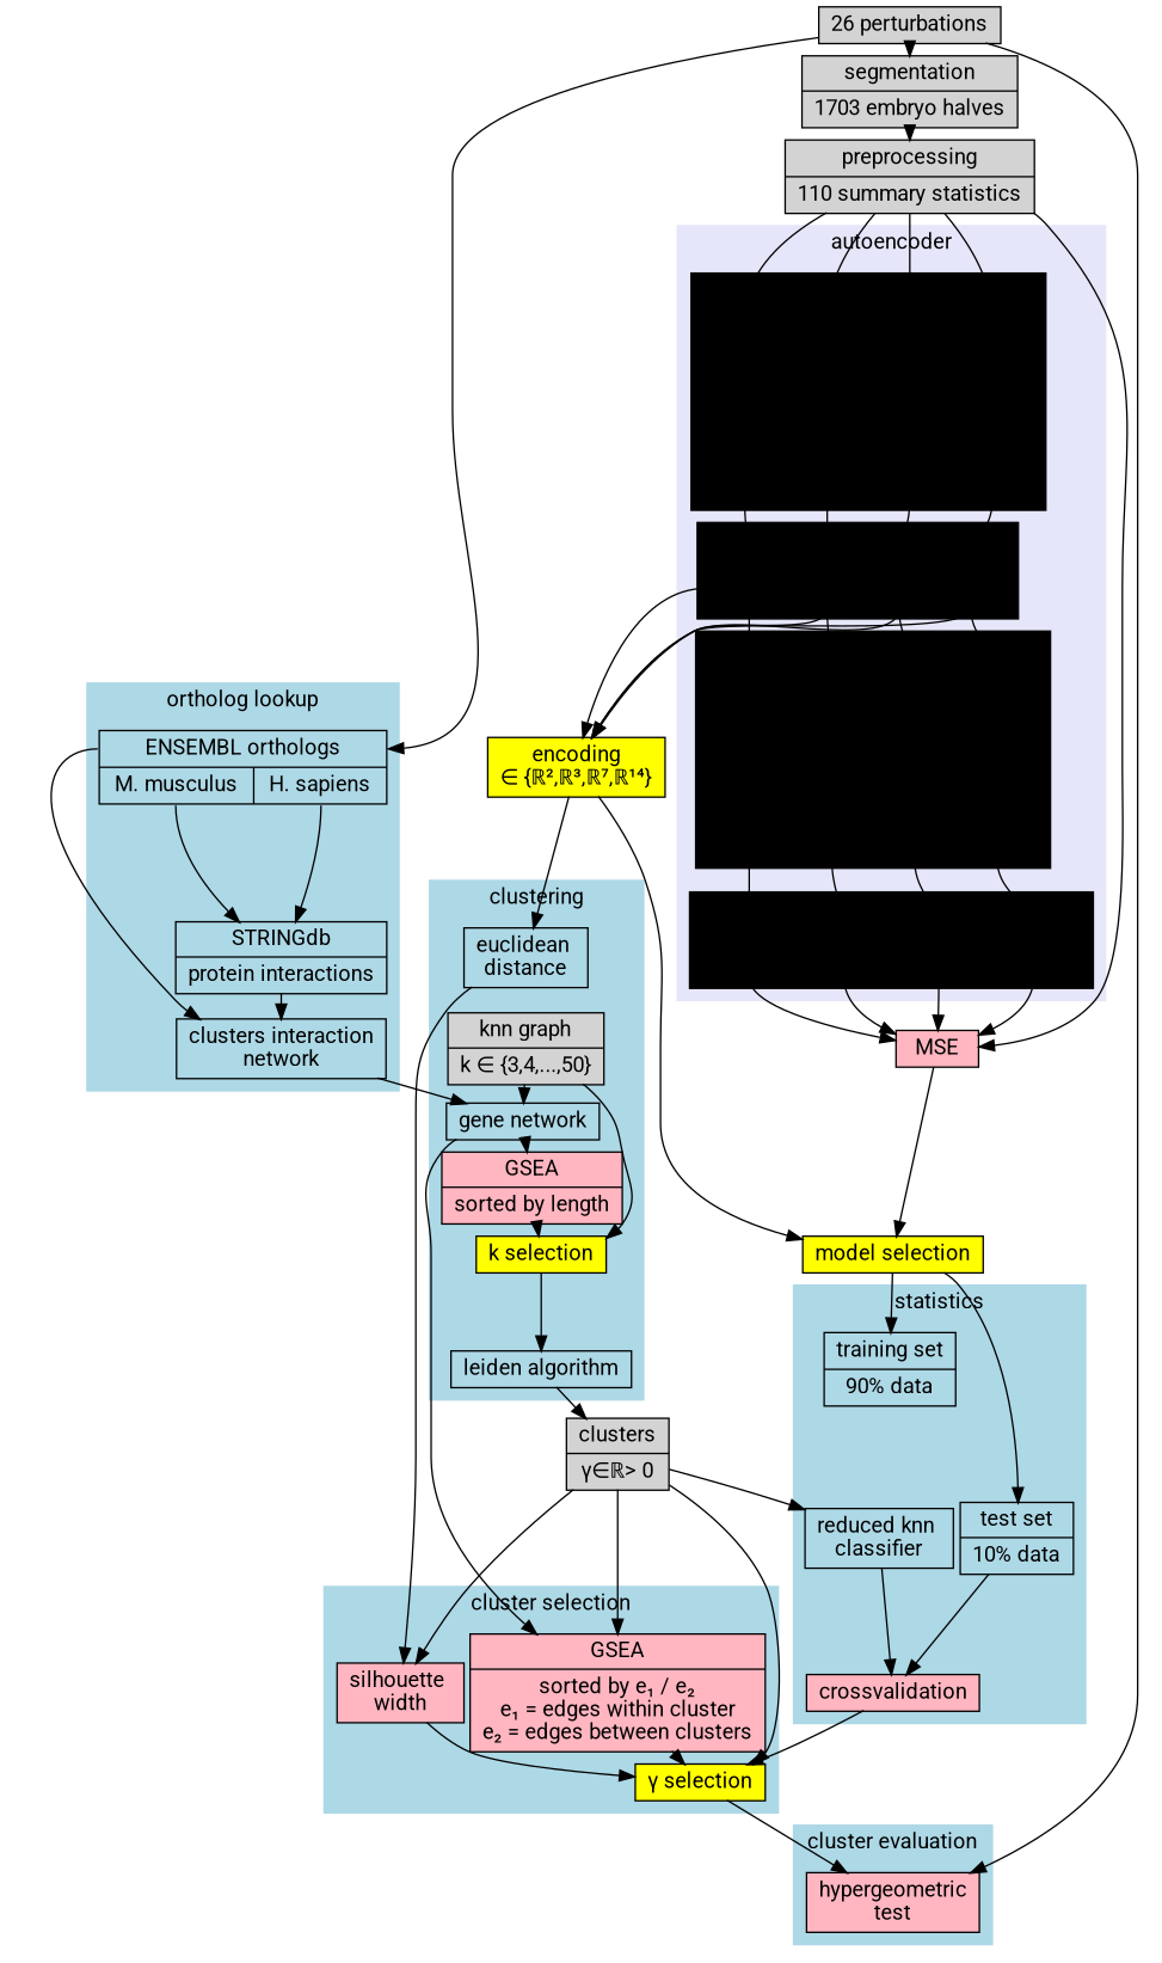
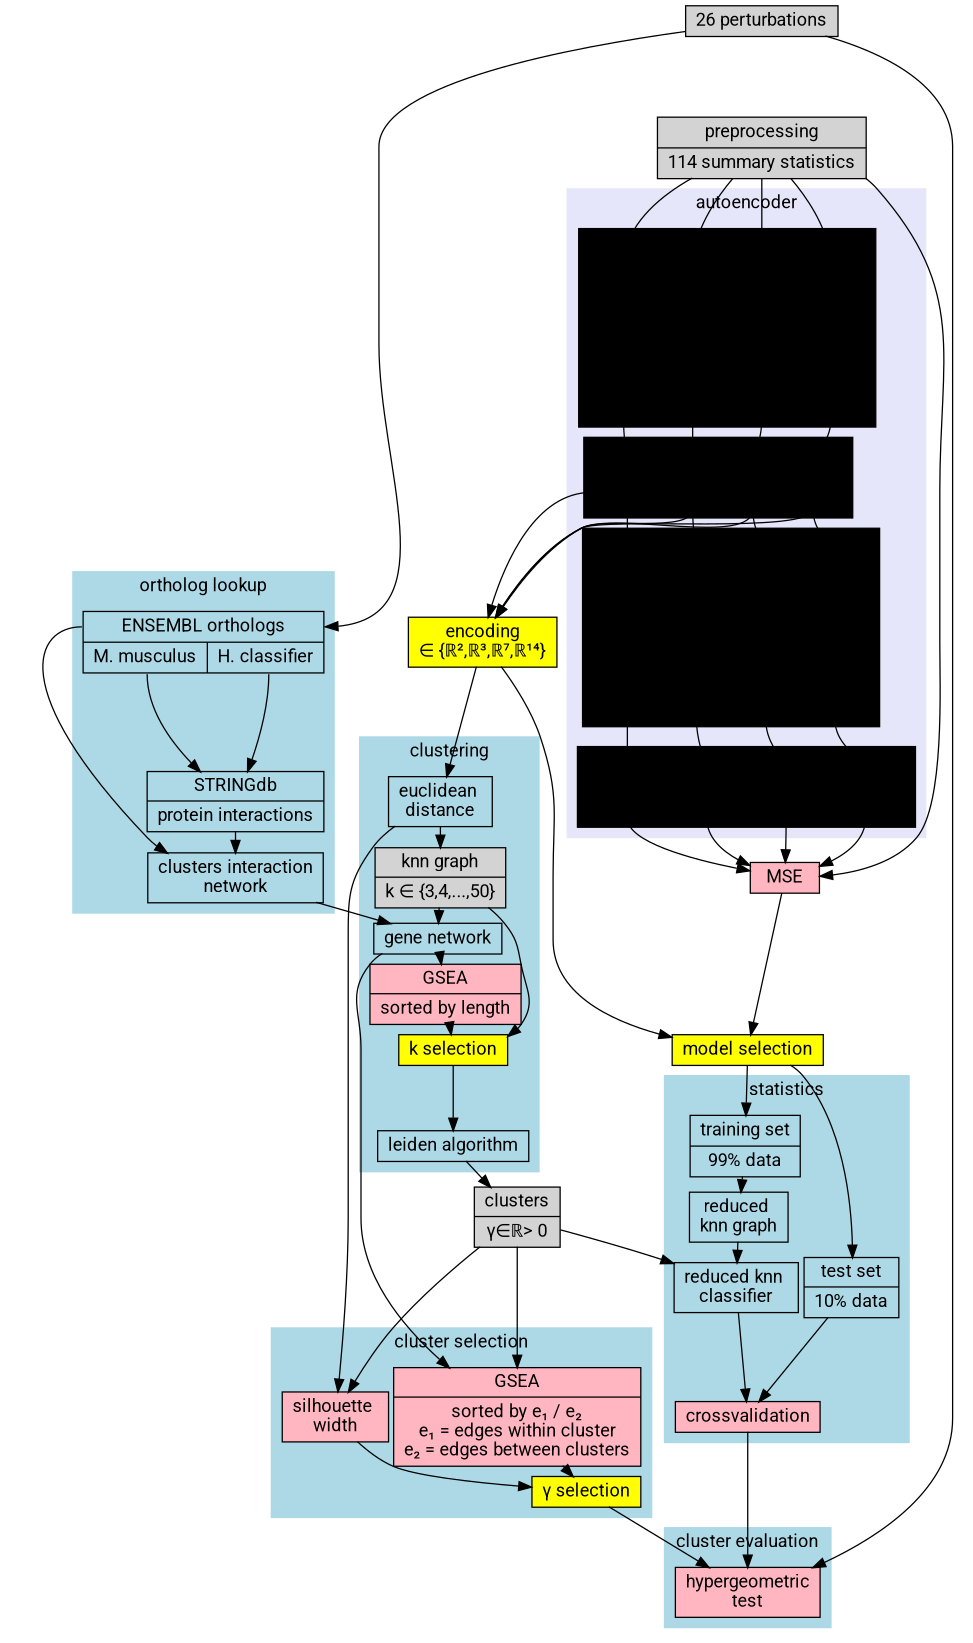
  digraph {
    fontname=Roboto
    nodesep=.05
    ranksep=0.05
    node [fontname=Roboto shape=record style=filled]
    edge [fontname=Roboto]
    n1 [fillcolor=yellow height=.1 label="model selection"]
    n2 [fillcolor=yellow height=.1 label="k selection"]
    n3 [fillcolor=yellow height=.1 label="γ selection"]
    n4 [fillcolor=lightpink height=.1 label=MSE]
    n5 [fillcolor=lightpink height=.1 label=crossvalidation]
    n6 [fillcolor=lightpink height=.1 label="silhouette \nwidth"]
    n7 [fillcolor=lightpink height=.1 label="{GSEA | sorted by length}"]
    n8 [fillcolor=lightpink height=.1 label="{GSEA | sorted by e₁ / e₂\ne₁ = edges within cluster\ne₂ = edges between clusters}"]
    n9 [fillcolor=lightpink height=.1 label="hypergeometric\ntest"]
    n10 [fillcolor=lightgrey height=.1 label="26 perturbations"]
-   n11 [fillcolor=lightgrey height=.1 label="{<a0> segmentation | 1703 embryo halves}"]
-   n12 [fillcolor=lightgrey height=.1 label="{<b0> preprocessing | 110 summary statistics}"]
+   n12 [fillcolor=lightgrey height=.1 label="{<b0> preprocessing | 114 summary statistics}"]
    n13 [fillcolor=yellow height=.1 label="encoding\n∈ \{ℝ²,ℝ³,ℝ⁷,ℝ¹⁴\}"]
    n14 [fillcolor=lightgrey height=.1 label="{knn graph | k ∈ \{3,4,...,50\}}"]
    n15 [fillcolor=lightgrey height=.1 label="{<a> clusters | <b> γ ∈ ℝ \> 0}"]
    n16 [height=.1 label="{{{<e00> n = 58 | <e10> n = 29} | {<e01> n = 58 | n = 29 | <e21> n = 14} | {<e02> n = 58 | n = 29 | n = 14 | <e32> n = 7} | {<e03> n = 58 | <e2> n = 29 | <e3> n = 14 | <e4> n = 8 | <e53> n = 4}}}" style=""]
    n17 [height=.1 label="<b0> n = 14 | <b1> n = 7 | <b2> n = 3 | <b3> n = 2" style=""]
    n18 [height=.1 label="{{{<e00> n = 29 | <e10> n = 58} | {<e01> n = 14 | n = 29 | <e21> n = 58} | {<e02> n = 7 | n = 14 | n = 29 | <e32> n = 58} | {<e03> n = 4 | n = 8 | n = 14 | n = 29 | <e53> n = 58}}}" style=""]
    n19 [height=.1 label="<o0> n = 114 | <o1> n = 114 | <o2> n = 114 | <o3> n = 114" style=""]
-   n20 [height=.1 label="{<ens> ENSEMBL orthologs | {<mm> M. musculus | <hs> H. sapiens}}" style=""]
+   n20 [height=.1 label="{<ens> ENSEMBL orthologs | {<mm> M. musculus | <hs> H. classifier}}" style=""]
    n21 [height=.1 label="{STRINGdb | protein interactions}" style=""]
    n22 [height=.1 label="clusters interaction\nnetwork" style=""]
    n23 [height=.1 label="euclidean \ndistance" style=""]
    n24 [height=.1 label="gene network" style=""]
    n25 [height=.1 label="leiden algorithm" style=""]
-   n26 [height=.1 label="{training set | 90% data}" style=""]
+   n26 [height=.1 label="{training set | 99% data}" style=""]
    n27 [height=.1 label="{test set | 10% data}" style=""]
+   n28 [height=.1 label="reduced \nknn graph" style=""]
    n29 [height=.1 label="reduced knn \nclassifier" style=""]
    subgraph sub_1 {
      n1
      n2
      n3
    }
    subgraph sub_2 {
      n4
      n5
      n6
      n7
      n8
      n9
    }
    subgraph sub_3 {
      n10
-     n11
      n12
      n13
      n14
      n15
    }
    subgraph cluster_4 {
      color=lavender
      label=autoencoder
      style=filled
      subgraph cluster_5 {
        color=black
        label=encoder
        style=filled
        n16
      }
      subgraph cluster_6 {
        color=black
        label="encoding layer"
        style=filled
        n17
      }
      subgraph cluster_7 {
        color=black
        label=decoder
        style=filled
        n18
      }
      subgraph cluster_8 {
        color=black
        label="decoded output"
        style=filled
        n19
      }
    }
    subgraph cluster_9 {
      color=lightblue
      label="ortholog lookup"
      style=filled
      n20
      n21
      n22
    }
    subgraph cluster_10 {
      color=lightblue
      label=clustering
      style=filled
      n2
      n7
      n14
      n23
      n24
      n25
    }
    subgraph cluster_11 {
      color=lightblue
      label="cluster selection"
      style=filled
      n3
      n6
      n8
    }
    subgraph cluster_12 {
      color=lightblue
      label=statistics
      style=filled
      n5
      n26
      n27
+     n28
      n29
    }
    subgraph cluster_13 {
      color=lightblue
      label="cluster evaluation"
      style=filled
      n9
    }
    n1 -> n26
    n1 -> n27
    n2 -> n25
    n3 -> n9
    n4 -> n1
-   n5 -> n3
+   n5 -> n9
    n6 -> n3
    n7 -> n2
    n8 -> n3
    n10 -> n9
-   n10 -> n11
    n10 -> n20 [headport=ens]
-   n11 -> n12
    n12 -> n4
    n12 -> n16 [headport=e00]
    n12 -> n16 [headport=e01]
    n12 -> n16 [headport=e02]
    n12 -> n16 [headport=e03]
    n13 -> n1
    n13 -> n23
    n14 -> n2
    n14 -> n24
-   n15 -> n3
    n15 -> n6
    n15 -> n8
    n15 -> n29
    n16 -> n17 [headport=b0 tailport=e10]
    n16 -> n17 [headport=b1 tailport=e21]
    n16 -> n17 [headport=b2 tailport=e32]
    n16 -> n17 [headport=b3 tailport=e53]
    n17 -> n13 [tailport=b0]
    n17 -> n13 [tailport=b1]
    n17 -> n13 [tailport=b2]
    n17 -> n13 [tailport=b3]
    n17 -> n18 [headport=e00 tailport=b0]
    n17 -> n18 [headport=e01 tailport=b1]
    n17 -> n18 [headport=e02 tailport=b2]
    n17 -> n18 [headport=e03 tailport=b3]
    n18 -> n19 [headport=o0 tailport=e10]
    n18 -> n19 [headport=o1 tailport=e21]
    n18 -> n19 [headport=o2 tailport=e32]
    n18 -> n19 [headport=o3 tailport=e53]
    n19 -> n4 [tailport=o0]
    n19 -> n4 [tailport=o1]
    n19 -> n4 [tailport=o2]
    n19 -> n4 [tailport=o3]
    n20 -> n21 [tailport=mm]
    n20 -> n21 [tailport=hs]
    n20 -> n22 [tailport=ens]
    n21 -> n22
    n22 -> n24
    n23 -> n6
+   n23 -> n14
    n24 -> n7
    n24 -> n8
    n25 -> n15
+   n26 -> n28
    n27 -> n5
+   n28 -> n29
    n29 -> n5
  }
